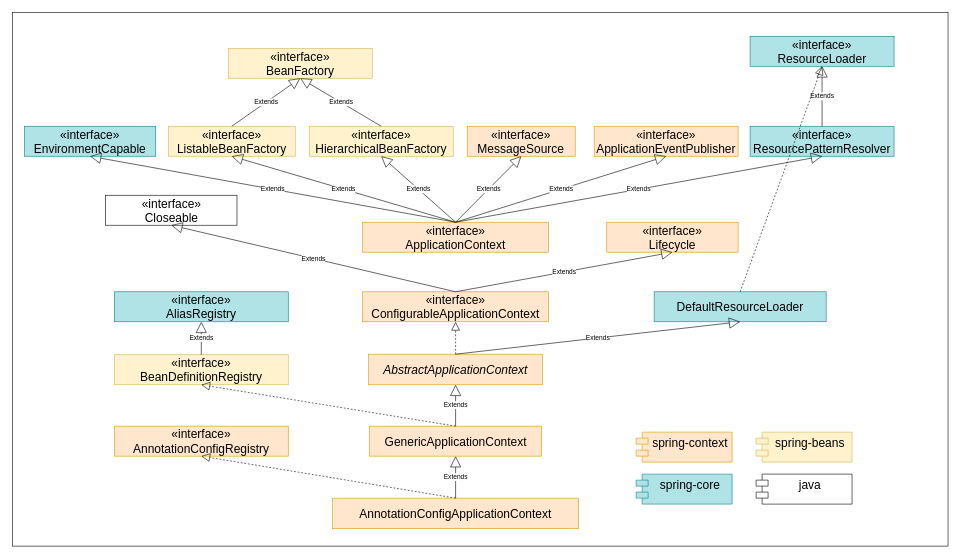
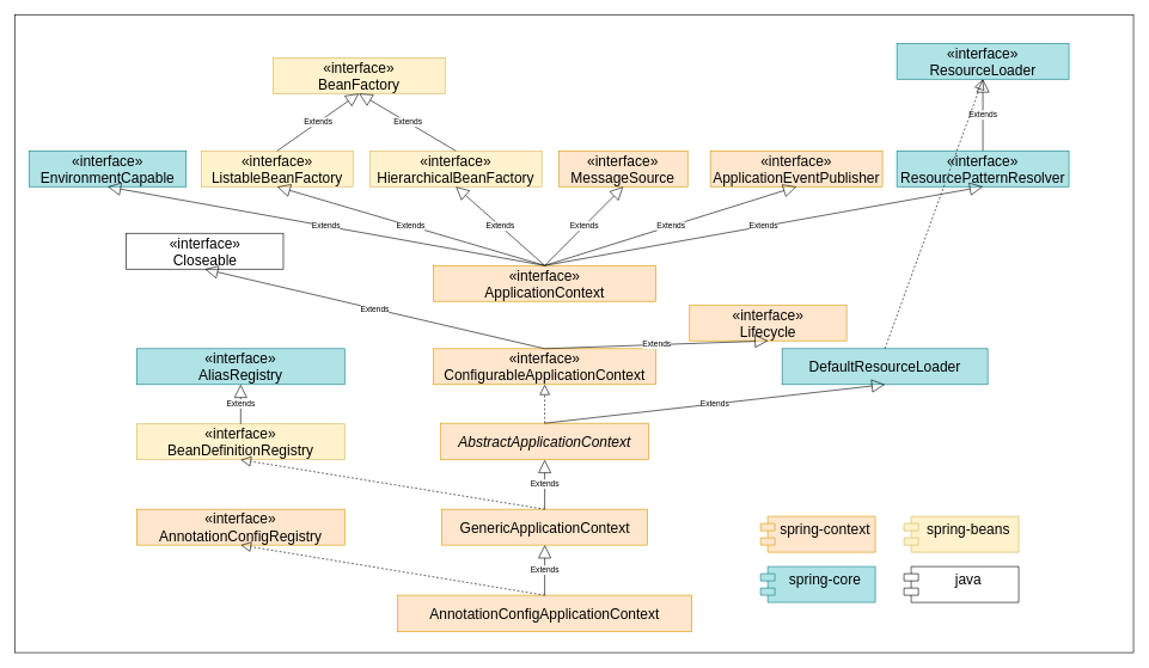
  <mxCell id="0" />
  <mxCell id="1" parent="0" />
  <mxCell id="2" value="" style="rounded=0;whiteSpace=wrap;html=1;" parent="1" vertex="1"><mxGeometry x="20" y="20" width="1560" height="890" as="geometry" /></mxCell>
  <mxCell id="3" value="&lt;div&gt;AnnotationConfigApplicationContext&lt;/div&gt;" style="html=1;whiteSpace=wrap;fontSize=20;verticalAlign=middle;align=center;fillColor=#ffe6cc;strokeColor=#d79b00;" parent="1" vertex="1"><mxGeometry x="554" y="830" width="410" height="51" as="geometry" /></mxCell>
  <mxCell id="4" value="GenericApplicationContext" style="html=1;whiteSpace=wrap;fontSize=20;fillColor=#ffe6cc;strokeColor=#d79b00;" parent="1" vertex="1"><mxGeometry x="615.63" y="710" width="286.75" height="50" as="geometry" /></mxCell>
  <mxCell id="5" value="Extends" style="endArrow=block;endSize=16;endFill=0;html=1;rounded=0;exitX=0.5;exitY=0;exitDx=0;exitDy=0;entryX=0.5;entryY=1;entryDx=0;entryDy=0;" parent="1" source="3" target="4" edge="1"><mxGeometry width="160" relative="1" as="geometry"><mxPoint x="684" y="900" as="sourcePoint" /><mxPoint x="844" y="900" as="targetPoint" /></mxGeometry></mxCell>
  <mxCell id="6" value="spring-context&lt;div&gt;&lt;br&gt;&lt;/div&gt;" style="shape=module;align=left;spacingLeft=20;align=center;verticalAlign=top;whiteSpace=wrap;html=1;fontSize=20;fillColor=#ffe6cc;strokeColor=#d79b00;" parent="1" vertex="1"><mxGeometry x="1060" y="720" width="160" height="50" as="geometry" /></mxCell>
  <mxCell id="7" value="AbstractApplicationContext" style="html=1;whiteSpace=wrap;fontSize=20;verticalAlign=middle;align=center;fontStyle=2;fillColor=#ffe6cc;strokeColor=#d79b00;" parent="1" vertex="1"><mxGeometry x="614" y="590" width="290" height="51" as="geometry" /></mxCell>
  <mxCell id="8" value="Extends" style="endArrow=block;endSize=16;endFill=0;html=1;rounded=0;exitX=0.5;exitY=0;exitDx=0;exitDy=0;entryX=0.5;entryY=1;entryDx=0;entryDy=0;" parent="1" source="4" target="7" edge="1"><mxGeometry width="160" relative="1" as="geometry"><mxPoint x="1427.25" y="660" as="sourcePoint" /><mxPoint x="1114" y="630" as="targetPoint" /></mxGeometry></mxCell>
  <mxCell id="9" value="«interface»&lt;br&gt;&lt;span&gt;ConfigurableApplicationContext&lt;/span&gt;" style="html=1;whiteSpace=wrap;fontSize=20;fontStyle=0;fillColor=#ffe6cc;strokeColor=#d79b00;" parent="1" vertex="1"><mxGeometry x="604" y="486" width="310" height="50" as="geometry" /></mxCell>
  <mxCell id="10" value="" style="endArrow=block;dashed=1;endFill=0;endSize=12;html=1;rounded=0;exitX=0.5;exitY=0;exitDx=0;exitDy=0;entryX=0.5;entryY=1;entryDx=0;entryDy=0;" parent="1" source="7" target="9" edge="1"><mxGeometry width="160" relative="1" as="geometry"><mxPoint x="954" y="586" as="sourcePoint" /><mxPoint x="1114" y="586" as="targetPoint" /></mxGeometry></mxCell>
  <mxCell id="11" value="«interface»&lt;br&gt;ApplicationContext" style="html=1;whiteSpace=wrap;fontSize=20;fontStyle=0;fillColor=#ffe6cc;strokeColor=#d79b00;" parent="1" vertex="1"><mxGeometry x="604" y="370" width="310" height="50" as="geometry" /></mxCell>
  <mxCell id="12" value="«interface»&lt;br&gt;EnvironmentCapable" style="html=1;whiteSpace=wrap;fontSize=20;fontStyle=0;fillColor=#b0e3e6;strokeColor=#0e8088;" parent="1" vertex="1"><mxGeometry x="40" y="210" width="219" height="50" as="geometry" /></mxCell>
  <mxCell id="13" value="«interface»&lt;br&gt;ListableBeanFactory" style="html=1;whiteSpace=wrap;fontSize=20;fontStyle=0;fillColor=#fff2cc;strokeColor=#d6b656;" parent="1" vertex="1"><mxGeometry x="280.01" y="210" width="211.62" height="50" as="geometry" /></mxCell>
  <mxCell id="14" value="«interface»&lt;br&gt;HierarchicalBeanFactory" style="html=1;whiteSpace=wrap;fontSize=20;fontStyle=0;fillColor=#fff2cc;strokeColor=#d6b656;" parent="1" vertex="1"><mxGeometry x="515" y="210" width="240" height="50" as="geometry" /></mxCell>
  <mxCell id="15" value="Extends" style="endArrow=block;endSize=16;endFill=0;html=1;rounded=0;exitX=0.5;exitY=0;exitDx=0;exitDy=0;entryX=0.5;entryY=1;entryDx=0;entryDy=0;" parent="1" source="11" target="12" edge="1"><mxGeometry width="160" relative="1" as="geometry"><mxPoint x="440" y="310" as="sourcePoint" /><mxPoint x="600" y="310" as="targetPoint" /></mxGeometry></mxCell>
  <mxCell id="16" value="Extends" style="endArrow=block;endSize=16;endFill=0;html=1;rounded=0;exitX=0.5;exitY=0;exitDx=0;exitDy=0;entryX=0.5;entryY=1;entryDx=0;entryDy=0;" parent="1" source="11" target="13" edge="1"><mxGeometry width="160" relative="1" as="geometry"><mxPoint x="700" y="310" as="sourcePoint" /><mxPoint x="860" y="310" as="targetPoint" /></mxGeometry></mxCell>
  <mxCell id="17" value="Extends" style="endArrow=block;endSize=16;endFill=0;html=1;rounded=0;exitX=0.5;exitY=0;exitDx=0;exitDy=0;entryX=0.5;entryY=1;entryDx=0;entryDy=0;" parent="1" source="11" target="14" edge="1"><mxGeometry width="160" relative="1" as="geometry"><mxPoint x="700" y="340" as="sourcePoint" /><mxPoint x="860" y="340" as="targetPoint" /></mxGeometry></mxCell>
  <mxCell id="18" value="«interface»&lt;br&gt;MessageSource" style="html=1;whiteSpace=wrap;fontSize=20;fontStyle=0;fillColor=#ffe6cc;strokeColor=#d79b00;" parent="1" vertex="1"><mxGeometry x="778.38" y="210" width="180" height="50" as="geometry" /></mxCell>
  <mxCell id="19" value="Extends" style="endArrow=block;endSize=16;endFill=0;html=1;rounded=0;exitX=0.5;exitY=0;exitDx=0;exitDy=0;entryX=0.5;entryY=1;entryDx=0;entryDy=0;" parent="1" source="11" target="18" edge="1"><mxGeometry width="160" relative="1" as="geometry"><mxPoint x="840" y="370" as="sourcePoint" /><mxPoint x="1000" y="370" as="targetPoint" /></mxGeometry></mxCell>
  <mxCell id="20" value="«interface»&lt;br&gt;ApplicationEventPublisher" style="html=1;whiteSpace=wrap;fontSize=20;fontStyle=0;fillColor=#ffe6cc;strokeColor=#d79b00;" parent="1" vertex="1"><mxGeometry x="990" y="210" width="240" height="50" as="geometry" /></mxCell>
  <mxCell id="21" value="«interface»&lt;br&gt;ResourcePatternResolver" style="html=1;whiteSpace=wrap;fontSize=20;fontStyle=0;fillColor=#b0e3e6;strokeColor=#0e8088;" parent="1" vertex="1"><mxGeometry x="1250" y="210" width="240" height="50" as="geometry" /></mxCell>
  <mxCell id="22" value="Extends" style="endArrow=block;endSize=16;endFill=0;html=1;rounded=0;exitX=0.5;exitY=0;exitDx=0;exitDy=0;" parent="1" source="11" edge="1"><mxGeometry width="160" relative="1" as="geometry"><mxPoint x="970" y="610" as="sourcePoint" /><mxPoint x="1110" y="260" as="targetPoint" /></mxGeometry></mxCell>
  <mxCell id="23" value="Extends" style="endArrow=block;endSize=16;endFill=0;html=1;rounded=0;exitX=0.5;exitY=0;exitDx=0;exitDy=0;entryX=0.5;entryY=1;entryDx=0;entryDy=0;" parent="1" source="11" target="21" edge="1"><mxGeometry width="160" relative="1" as="geometry"><mxPoint x="1020" y="530" as="sourcePoint" /><mxPoint x="1180" y="530" as="targetPoint" /></mxGeometry></mxCell>
  <mxCell id="24" value="«interface»&lt;br&gt;ResourceLoader" style="html=1;whiteSpace=wrap;fontSize=20;fontStyle=0;fillColor=#b0e3e6;strokeColor=#0e8088;" parent="1" vertex="1"><mxGeometry x="1250" y="60" width="240" height="50" as="geometry" /></mxCell>
  <mxCell id="25" value="Extends" style="endArrow=block;endSize=16;endFill=0;html=1;rounded=0;exitX=0.5;exitY=0;exitDx=0;exitDy=0;entryX=0.5;entryY=1;entryDx=0;entryDy=0;" parent="1" source="21" target="24" edge="1"><mxGeometry width="160" relative="1" as="geometry"><mxPoint x="1520" y="210" as="sourcePoint" /><mxPoint x="1680" y="210" as="targetPoint" /></mxGeometry></mxCell>
  <mxCell id="26" value="«interface»&lt;br&gt;BeanFactory" style="html=1;whiteSpace=wrap;fontSize=20;fontStyle=0;fillColor=#fff2cc;strokeColor=#d6b656;" parent="1" vertex="1"><mxGeometry x="380" y="80" width="240" height="50" as="geometry" /></mxCell>
  <mxCell id="27" value="Extends" style="endArrow=block;endSize=16;endFill=0;html=1;rounded=0;exitX=0.5;exitY=0;exitDx=0;exitDy=0;entryX=0.5;entryY=1;entryDx=0;entryDy=0;" parent="1" source="13" target="26" edge="1"><mxGeometry width="160" relative="1" as="geometry"><mxPoint x="210" y="140" as="sourcePoint" /><mxPoint x="370" y="140" as="targetPoint" /></mxGeometry></mxCell>
  <mxCell id="28" value="Extends" style="endArrow=block;endSize=16;endFill=0;html=1;rounded=0;exitX=0.5;exitY=0;exitDx=0;exitDy=0;entryX=0.5;entryY=1;entryDx=0;entryDy=0;" parent="1" source="14" target="26" edge="1"><mxGeometry width="160" relative="1" as="geometry"><mxPoint x="670" y="140" as="sourcePoint" /><mxPoint x="830" y="140" as="targetPoint" /></mxGeometry></mxCell>
  <mxCell id="29" value="«interface»&lt;br&gt;AnnotationConfigRegistry" style="html=1;whiteSpace=wrap;fontSize=20;fontStyle=0;fillColor=#ffe6cc;strokeColor=#d79b00;" parent="1" vertex="1"><mxGeometry x="190" y="710" width="290" height="50" as="geometry" /></mxCell>
  <mxCell id="30" value="" style="endArrow=block;dashed=1;endFill=0;endSize=12;html=1;rounded=0;exitX=0.5;exitY=0;exitDx=0;exitDy=0;entryX=0.5;entryY=1;entryDx=0;entryDy=0;" parent="1" source="3" target="29" edge="1"><mxGeometry width="160" relative="1" as="geometry"><mxPoint x="330" y="800" as="sourcePoint" /><mxPoint x="490" y="800" as="targetPoint" /></mxGeometry></mxCell>
  <mxCell id="31" value="«interface»&lt;br&gt;BeanDefinitionRegistry" style="html=1;whiteSpace=wrap;fontSize=20;fontStyle=0;fillColor=#fff2cc;strokeColor=#d6b656;" parent="1" vertex="1"><mxGeometry x="190" y="591" width="290" height="50" as="geometry" /></mxCell>
  <mxCell id="32" value="" style="endArrow=block;dashed=1;endFill=0;endSize=12;html=1;rounded=0;exitX=0.5;exitY=0;exitDx=0;exitDy=0;entryX=0.5;entryY=1;entryDx=0;entryDy=0;" parent="1" source="4" target="31" edge="1"><mxGeometry width="160" relative="1" as="geometry"><mxPoint x="900" y="680" as="sourcePoint" /><mxPoint x="1060" y="680" as="targetPoint" /></mxGeometry></mxCell>
  <mxCell id="33" value="«interface»&lt;br&gt;AliasRegistry" style="html=1;whiteSpace=wrap;fontSize=20;fontStyle=0;fillColor=#b0e3e6;strokeColor=#0e8088;" parent="1" vertex="1"><mxGeometry x="190" y="486" width="290" height="50" as="geometry" /></mxCell>
  <mxCell id="34" value="Extends" style="endArrow=block;endSize=16;endFill=0;html=1;rounded=0;exitX=0.5;exitY=0;exitDx=0;exitDy=0;entryX=0.5;entryY=1;entryDx=0;entryDy=0;" parent="1" source="31" target="33" edge="1"><mxGeometry width="160" relative="1" as="geometry"><mxPoint x="1290" y="626" as="sourcePoint" /><mxPoint x="1450" y="626" as="targetPoint" /></mxGeometry></mxCell>
  <mxCell id="35" value="DefaultResourceLoader" style="html=1;whiteSpace=wrap;fontSize=20;fillColor=#b0e3e6;strokeColor=#0e8088;" parent="1" vertex="1"><mxGeometry x="1090" y="486" width="286.75" height="50" as="geometry" /></mxCell>
  <mxCell id="36" value="Extends" style="endArrow=block;endSize=16;endFill=0;html=1;rounded=0;exitX=0.5;exitY=0;exitDx=0;exitDy=0;entryX=0.5;entryY=1;entryDx=0;entryDy=0;" parent="1" source="7" target="35" edge="1"><mxGeometry width="160" relative="1" as="geometry"><mxPoint x="370" y="580" as="sourcePoint" /><mxPoint x="530" y="580" as="targetPoint" /></mxGeometry></mxCell>
  <mxCell id="37" value="" style="endArrow=block;dashed=1;endFill=0;endSize=12;html=1;rounded=0;exitX=0.5;exitY=0;exitDx=0;exitDy=0;entryX=0.5;entryY=1;entryDx=0;entryDy=0;" parent="1" source="35" target="24" edge="1"><mxGeometry width="160" relative="1" as="geometry"><mxPoint x="1190" y="430" as="sourcePoint" /><mxPoint x="1350" y="430" as="targetPoint" /></mxGeometry></mxCell>
- <mxCell id="38" value="«interface»&lt;br&gt;Lifecycle" style="html=1;whiteSpace=wrap;fontSize=20;fontStyle=0;fillColor=#ffe6cc;strokeColor=#d79b00;" parent="1" vertex="1"><mxGeometry x="1011" y="370" width="219" height="50" as="geometry" /></mxCell>
+ <mxCell id="38" value="«interface»&lt;br&gt;Lifecycle" style="html=1;whiteSpace=wrap;fontSize=20;fontStyle=0;fillColor=#ffe6cc;strokeColor=#d79b00;" parent="1" vertex="1"><mxGeometry x="961" y="425" width="219" height="50" as="geometry" /></mxCell>
  <mxCell id="39" value="Extends" style="endArrow=block;endSize=16;endFill=0;html=1;rounded=0;exitX=0.5;exitY=0;exitDx=0;exitDy=0;entryX=0.5;entryY=1;entryDx=0;entryDy=0;" parent="1" source="9" target="38" edge="1"><mxGeometry width="160" relative="1" as="geometry"><mxPoint x="310" y="450" as="sourcePoint" /><mxPoint x="470" y="450" as="targetPoint" /></mxGeometry></mxCell>
  <mxCell id="40" value="«interface»&lt;br&gt;Closeable" style="html=1;whiteSpace=wrap;fontSize=20;fontStyle=0;" parent="1" vertex="1"><mxGeometry x="175.5" y="325" width="219" height="50" as="geometry" /></mxCell>
  <mxCell id="41" value="Extends" style="endArrow=block;endSize=16;endFill=0;html=1;rounded=0;exitX=0.5;exitY=0;exitDx=0;exitDy=0;entryX=0.5;entryY=1;entryDx=0;entryDy=0;" parent="1" source="9" target="40" edge="1"><mxGeometry width="160" relative="1" as="geometry"><mxPoint x="490" y="450" as="sourcePoint" /><mxPoint x="650" y="450" as="targetPoint" /></mxGeometry></mxCell>
  <mxCell id="42" value="&lt;div&gt;java&lt;/div&gt;" style="shape=module;align=left;spacingLeft=20;align=center;verticalAlign=top;whiteSpace=wrap;html=1;fontSize=20;" parent="1" vertex="1"><mxGeometry x="1260" y="790" width="160" height="50" as="geometry" /></mxCell>
  <mxCell id="43" value="spring-beans&lt;div&gt;&lt;br&gt;&lt;/div&gt;" style="shape=module;align=left;spacingLeft=20;align=center;verticalAlign=top;whiteSpace=wrap;html=1;fontSize=20;fillColor=#fff2cc;strokeColor=#d6b656;" parent="1" vertex="1"><mxGeometry x="1260" y="720" width="160" height="50" as="geometry" /></mxCell>
  <mxCell id="44" value="spring-core&lt;div&gt;&lt;br&gt;&lt;/div&gt;" style="shape=module;align=left;spacingLeft=20;align=center;verticalAlign=top;whiteSpace=wrap;html=1;fontSize=20;fillColor=#b0e3e6;strokeColor=#0e8088;" parent="1" vertex="1"><mxGeometry x="1060" y="790" width="160" height="50" as="geometry" /></mxCell>
